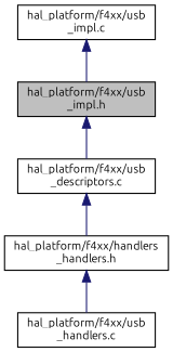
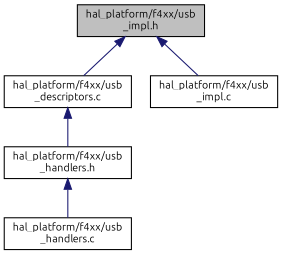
  digraph {
    fontname=Ubuntu
    node [color=black fontname=Ubuntu fontsize=10 shape=record]
    edge [color=midnightblue dir=back fontname=Ubuntu fontsize=10 labelfontname=Helvetica labelfontsize=10 style=solid]
    n1 [fillcolor=grey75 fontcolor=black height=0.2 label="hal_platform/f4xx/usb\l_impl.h" style=filled width=0.4]
    n2 [height=0.2 label="hal_platform/f4xx/usb\l_descriptors.c" width=0.4]
    n3 [height=0.2 label="hal_platform/f4xx/usb\l_impl.c" width=0.4]
-   n4 [height=0.2 label="hal_platform/f4xx/handlers\l_handlers.h" width=0.4]
+   n4 [height=0.2 label="hal_platform/f4xx/usb\l_handlers.h" width=0.4]
    n5 [height=0.2 label="hal_platform/f4xx/usb\l_handlers.c" width=0.4]
    n1 -> n2
-   n3 -> n1
+   n1 -> n3
    n2 -> n4
    n4 -> n5
  }
